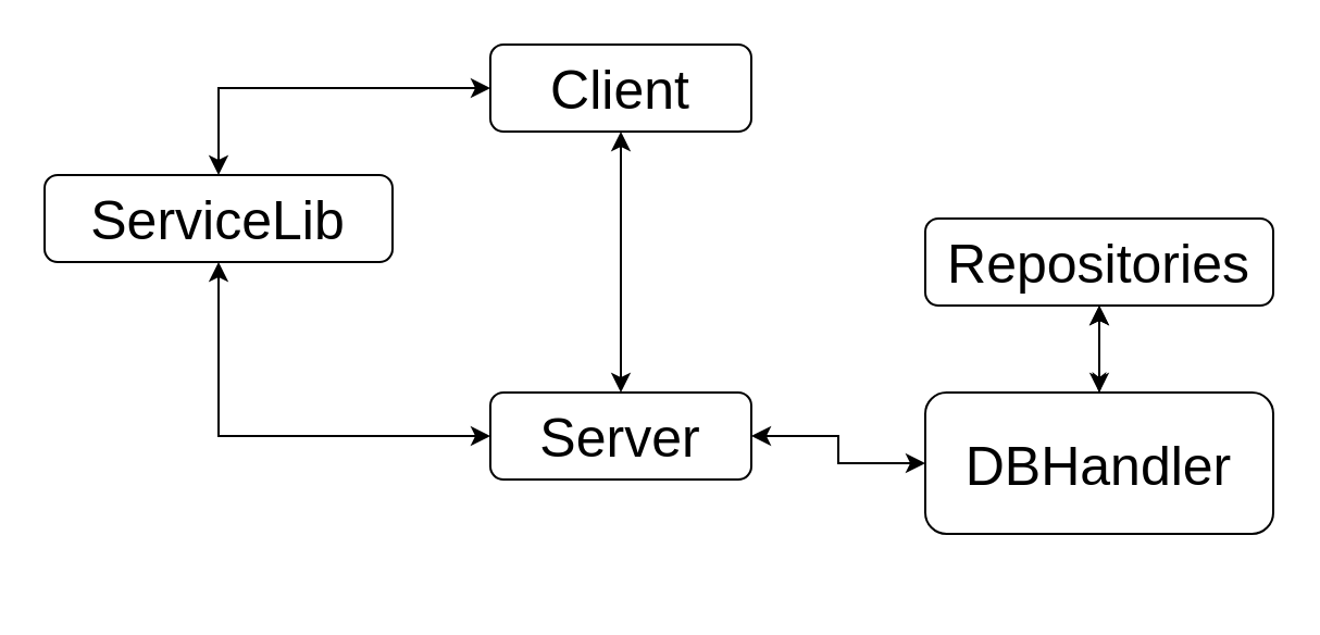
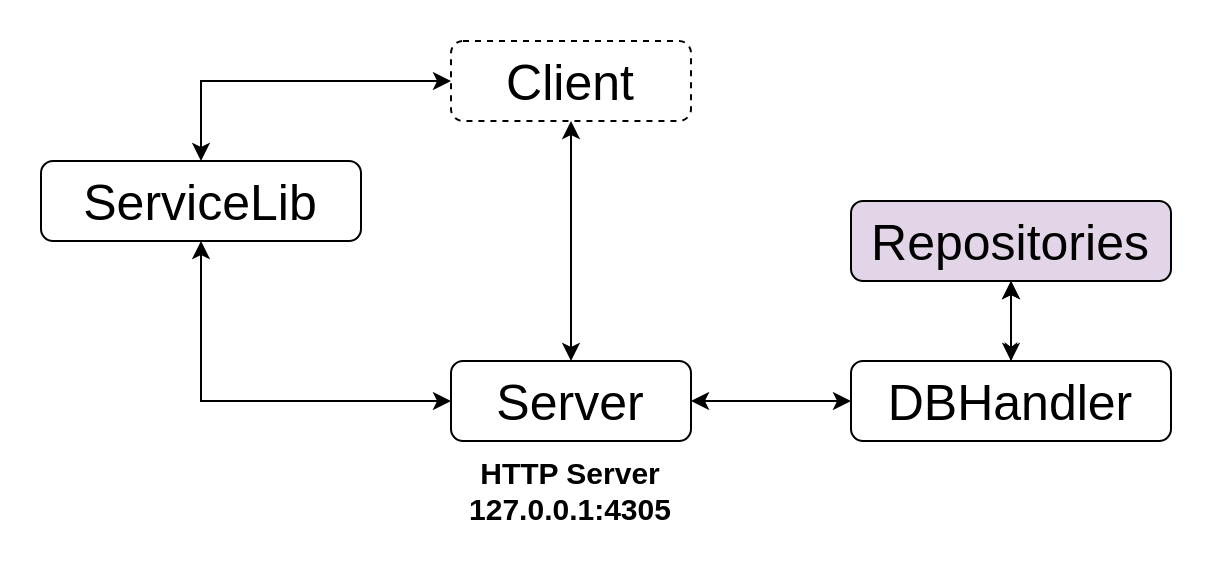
  <mxCell id="0" />
  <mxCell id="1" parent="0" />
  <mxCell id="2" style="edgeStyle=orthogonalEdgeStyle;rounded=0;orthogonalLoop=1;jettySize=auto;html=1;exitX=0;exitY=0.5;exitDx=0;exitDy=0;entryX=0.5;entryY=0;entryDx=0;entryDy=0;startArrow=classic;startFill=1;endArrow=classic;endFill=1;" edge="1" parent="1" source="3" target="8"><mxGeometry relative="1" as="geometry" /></mxCell>
- <mxCell id="3" value="&lt;font style=&quot;font-size: 25px&quot;&gt;Client&lt;/font&gt;" style="rounded=1;whiteSpace=wrap;html=1;" vertex="1" parent="1"><mxGeometry x="225" y="20" width="120" height="40" as="geometry" /></mxCell>
+ <mxCell id="3" value="&lt;font style=&quot;font-size: 25px&quot;&gt;Client&lt;/font&gt;" style="rounded=1;whiteSpace=wrap;html=1;dashed=1;" vertex="1" parent="1"><mxGeometry x="225" y="20" width="120" height="40" as="geometry" /></mxCell>
  <mxCell id="4" style="edgeStyle=orthogonalEdgeStyle;rounded=0;orthogonalLoop=1;jettySize=auto;html=1;exitX=1;exitY=0.5;exitDx=0;exitDy=0;entryX=0;entryY=0.5;entryDx=0;entryDy=0;startArrow=classic;startFill=1;endArrow=classic;endFill=1;" edge="1" parent="1" source="7" target="10"><mxGeometry relative="1" as="geometry" /></mxCell>
  <mxCell id="5" style="edgeStyle=orthogonalEdgeStyle;rounded=0;orthogonalLoop=1;jettySize=auto;html=1;exitX=0.5;exitY=0;exitDx=0;exitDy=0;entryX=0.5;entryY=1;entryDx=0;entryDy=0;startArrow=classic;startFill=1;endArrow=classic;endFill=1;" edge="1" parent="1" source="7" target="3"><mxGeometry relative="1" as="geometry" /></mxCell>
  <mxCell id="6" style="edgeStyle=orthogonalEdgeStyle;rounded=0;orthogonalLoop=1;jettySize=auto;html=1;exitX=0;exitY=0.5;exitDx=0;exitDy=0;entryX=0.5;entryY=1;entryDx=0;entryDy=0;startArrow=classic;startFill=1;endArrow=classic;endFill=1;" edge="1" parent="1" source="7" target="8"><mxGeometry relative="1" as="geometry" /></mxCell>
  <mxCell id="7" value="&lt;font style=&quot;font-size: 25px&quot;&gt;Server&lt;/font&gt;" style="rounded=1;whiteSpace=wrap;html=1;" vertex="1" parent="1"><mxGeometry x="225" y="180" width="120" height="40" as="geometry" /></mxCell>
  <mxCell id="8" value="&lt;font style=&quot;font-size: 25px&quot;&gt;ServiceLib&lt;/font&gt;" style="rounded=1;whiteSpace=wrap;html=1;" vertex="1" parent="1"><mxGeometry x="20" y="80" width="160" height="40" as="geometry" /></mxCell>
  <mxCell id="9" style="edgeStyle=orthogonalEdgeStyle;rounded=0;orthogonalLoop=1;jettySize=auto;html=1;exitX=0.5;exitY=0;exitDx=0;exitDy=0;entryX=0.5;entryY=1;entryDx=0;entryDy=0;startArrow=classicThin;startFill=1;" edge="1" parent="1" source="10" target="12"><mxGeometry relative="1" as="geometry" /></mxCell>
- <mxCell id="10" value="&lt;font style=&quot;font-size: 25px&quot;&gt;DBHandler&lt;/font&gt;" style="rounded=1;whiteSpace=wrap;html=1;" vertex="1" parent="1"><mxGeometry x="425" y="180" width="160" height="65" as="geometry" /></mxCell>
+ <mxCell id="10" value="&lt;font style=&quot;font-size: 25px&quot;&gt;DBHandler&lt;/font&gt;" style="rounded=1;whiteSpace=wrap;html=1;" vertex="1" parent="1"><mxGeometry x="425" y="180" width="160" height="40" as="geometry" /></mxCell>
  <mxCell id="11" value="" style="edgeStyle=orthogonalEdgeStyle;rounded=0;orthogonalLoop=1;jettySize=auto;html=1;startArrow=classic;startFill=1;endArrow=classic;endFill=1;" edge="1" parent="1" source="12" target="10"><mxGeometry relative="1" as="geometry" /></mxCell>
- <mxCell id="12" value="&lt;span style=&quot;font-size: 25px&quot;&gt;Repositories&lt;/span&gt;" style="rounded=1;whiteSpace=wrap;html=1;" vertex="1" parent="1"><mxGeometry x="425" y="100" width="160" height="40" as="geometry" /></mxCell>
+ <mxCell id="12" value="&lt;span style=&quot;font-size: 25px&quot;&gt;Repositories&lt;/span&gt;" style="rounded=1;whiteSpace=wrap;html=1;fillColor=#e1d5e7;" vertex="1" parent="1"><mxGeometry x="425" y="100" width="160" height="40" as="geometry" /></mxCell>
+ <mxCell id="13" value="&lt;b style=&quot;font-size: 15px&quot;&gt;HTTP Server&lt;br&gt;127.0.0.1:4305&lt;/b&gt;" style="text;html=1;strokeColor=none;fillColor=none;align=center;verticalAlign=middle;whiteSpace=wrap;rounded=0;" vertex="1" parent="1"><mxGeometry x="225" y="220" width="120" height="50" as="geometry" /></mxCell>
